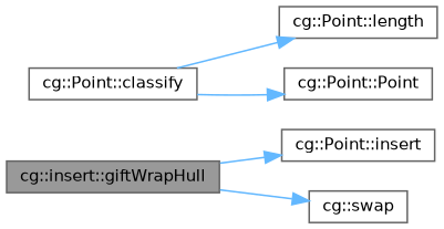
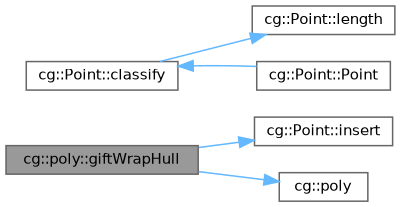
  digraph {
    rankdir=LR
    node [color=grey40 fillcolor=white fontname=Helvetica fontsize=10 shape=box style=filled]
    edge [color=steelblue1 fontname=Helvetica fontsize=10 labelfontname=Helvetica labelfontsize=10 style=solid]
-   n1 [color=gray40 fillcolor=grey60 fontcolor=black height=0.2 label="cg::insert::giftWrapHull" width=0.4]
+   n1 [color=gray40 fillcolor=grey60 fontcolor=black height=0.2 label="cg::poly::giftWrapHull" width=0.4]
    n2 [height=0.2 label="cg::Point::insert" width=0.4]
-   n3 [height=0.2 label="cg::swap" width=0.4]
+   n3 [height=0.2 label="cg::poly" width=0.4]
    n4 [height=0.2 label="cg::Point::classify" width=0.4]
    n5 [height=0.2 label="cg::Point::length" width=0.4]
    n6 [height=0.2 label="cg::Point::Point" width=0.4]
    n1 -> n2
    n1 -> n3
    n4 -> n5
-   n4 -> n6
+   n6 -> n4
  }
